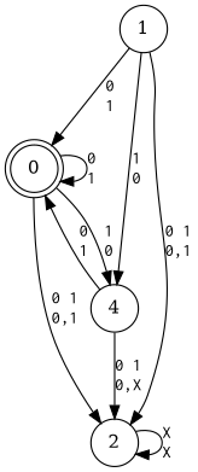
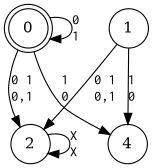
  digraph {
    rankdir=TB
    node [shape=circle]
    edge [fontname=Courier]
    n1 [height=0.5 label=0 shape=doublecircle width=0.5]
    2 [height=0.5 width=0.5]
    4 [height=0.5 width=0.5]
    1 [height=0.5 width=0.5]
    n1 -> n1 [label="0\n1"]
    n1 -> 2 [label="0 1\n0,1"]
    n1 -> 4 [label="1\n0"]
    2 -> 2 [label="X\nX"]
-   4 -> n1 [label="0\n1"]
-   4 -> 2 [label="0 1\n0,X"]
-   1 -> n1 [label="0\n1"]
    1 -> 2 [label="0 1\n0,1"]
    1 -> 4 [label="1\n0"]
  }
